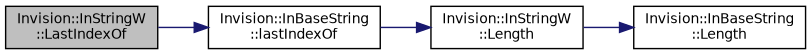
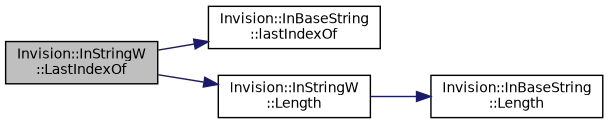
  digraph {
    rankdir=LR
    node [color=black fillcolor=white fontname=Helvetica fontsize=10 shape=record style=filled]
    edge [color=midnightblue fontname=Helvetica fontsize=10 labelfontname=Helvetica labelfontsize=10 style=solid]
    n1 [fillcolor=grey75 fontcolor=black height=0.2 label="Invision::InStringW\l::LastIndexOf" width=0.4]
    n2 [height=0.2 label="Invision::InBaseString\l::lastIndexOf" width=0.4]
    n3 [height=0.2 label="Invision::InStringW\l::Length" width=0.4]
    n4 [height=0.2 label="Invision::InBaseString\l::Length" width=0.4]
    n1 -> n2
-   n2 -> n3
+   n1 -> n3
    n3 -> n4
  }
